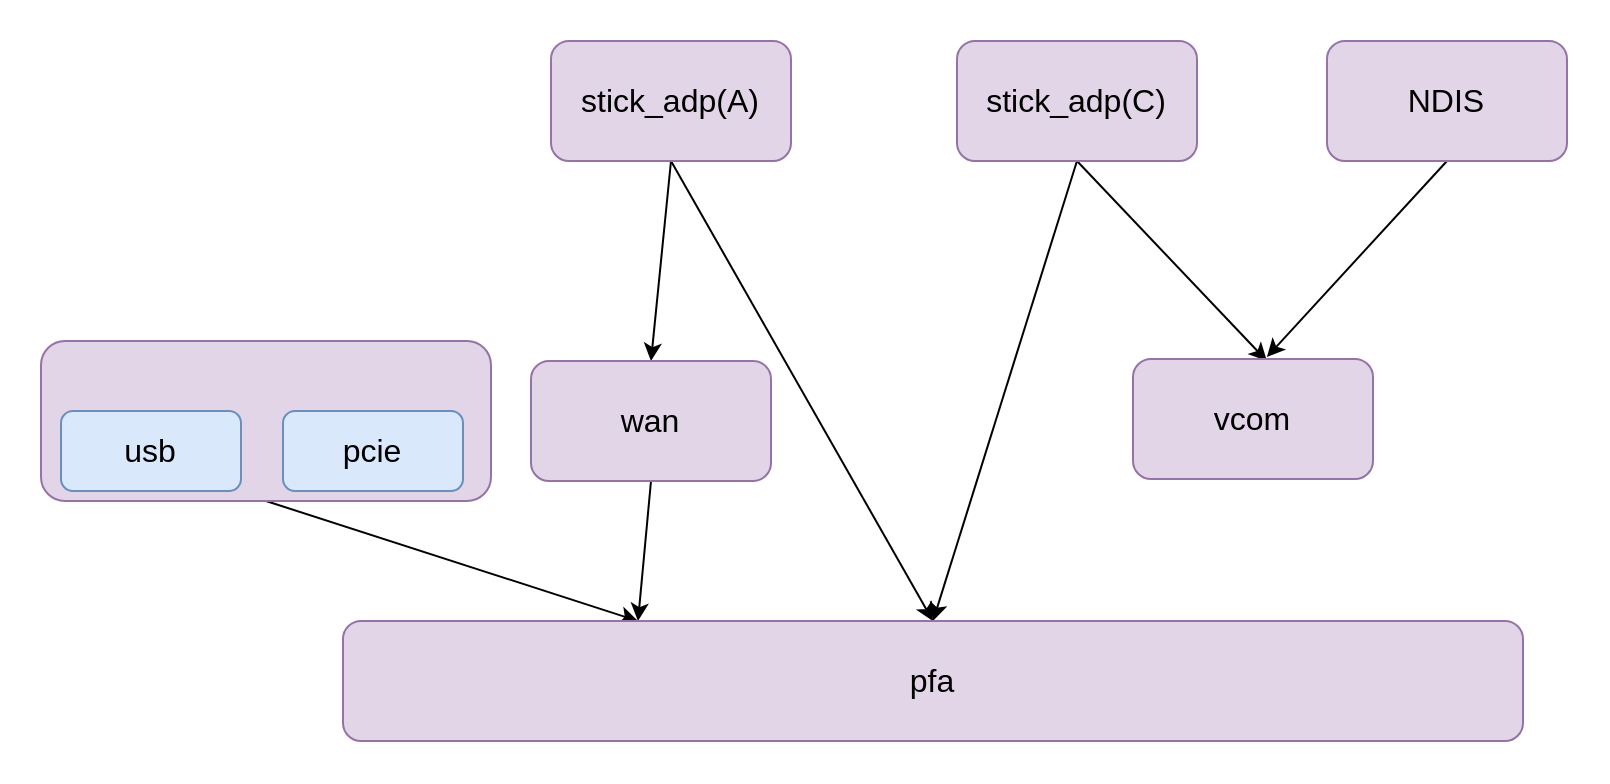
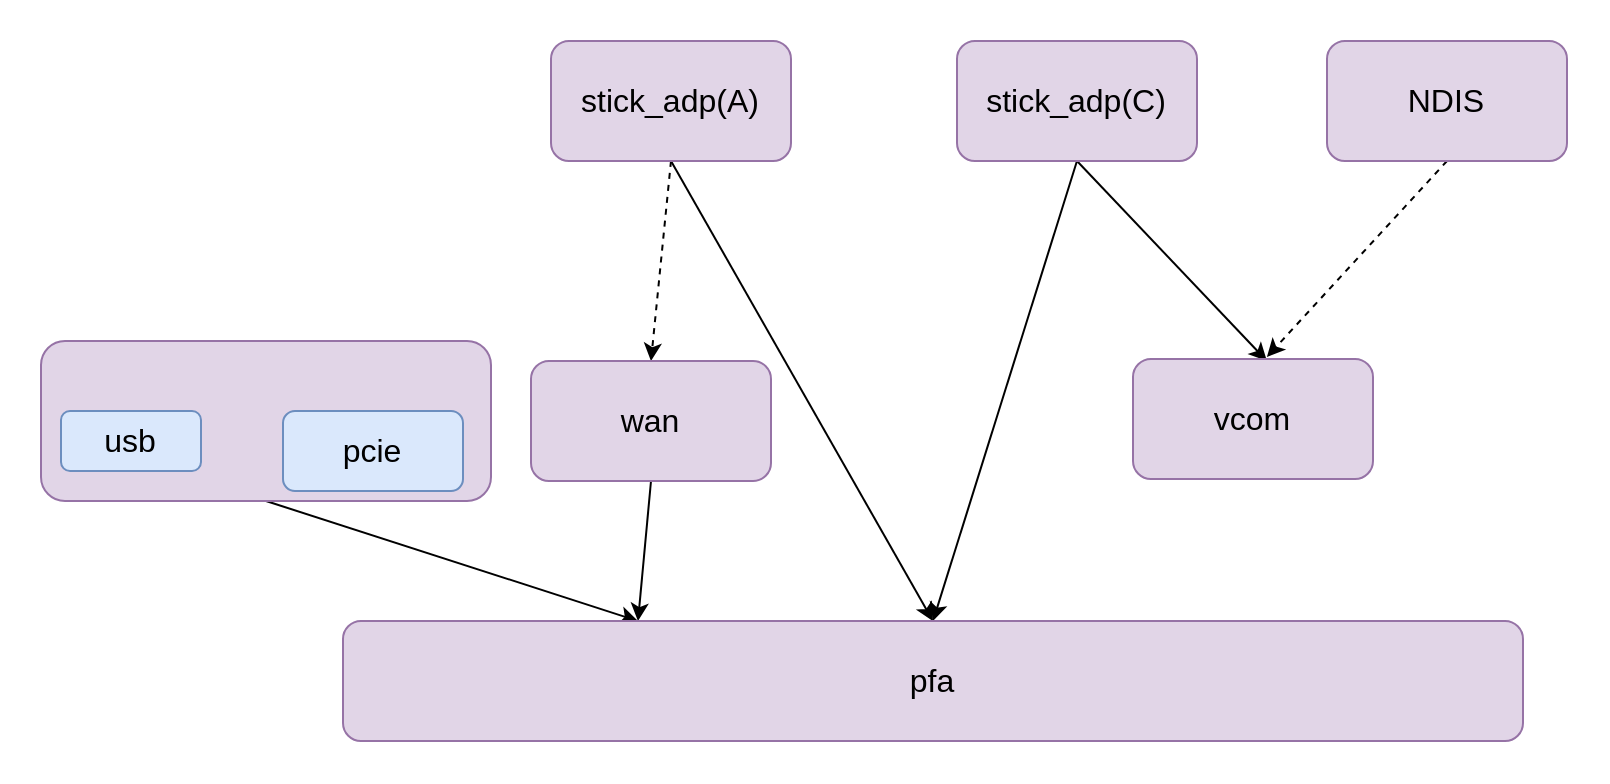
  <mxCell id="0" />
  <mxCell id="1" parent="0" />
  <mxCell id="2" style="edgeStyle=none;rounded=0;orthogonalLoop=1;jettySize=auto;html=1;exitX=0.5;exitY=1;exitDx=0;exitDy=0;entryX=0.25;entryY=0;entryDx=0;entryDy=0;" edge="1" parent="1" source="3" target="14"><mxGeometry relative="1" as="geometry" /></mxCell>
  <mxCell id="3" value="" style="rounded=1;whiteSpace=wrap;html=1;fillColor=#e1d5e7;strokeColor=#9673a6;" vertex="1" parent="1"><mxGeometry x="20" y="170" width="225" height="80" as="geometry" /></mxCell>
- <mxCell id="4" value="&lt;font style=&quot;font-size: 16px&quot;&gt;usb&lt;/font&gt;" style="rounded=1;whiteSpace=wrap;html=1;fillColor=#dae8fc;strokeColor=#6c8ebf;" vertex="1" parent="1"><mxGeometry x="30" y="205" width="90" height="40" as="geometry" /></mxCell>
+ <mxCell id="4" value="&lt;font style=&quot;font-size: 16px&quot;&gt;usb&lt;/font&gt;" style="rounded=1;whiteSpace=wrap;html=1;fillColor=#dae8fc;strokeColor=#6c8ebf;" vertex="1" parent="1"><mxGeometry x="30" y="205" width="70" height="30" as="geometry" /></mxCell>
  <mxCell id="5" value="&lt;font style=&quot;font-size: 16px&quot;&gt;pcie&lt;/font&gt;" style="rounded=1;whiteSpace=wrap;html=1;fillColor=#dae8fc;strokeColor=#6c8ebf;" vertex="1" parent="1"><mxGeometry x="141" y="205" width="90" height="40" as="geometry" /></mxCell>
- <mxCell id="6" style="edgeStyle=none;rounded=0;orthogonalLoop=1;jettySize=auto;html=1;exitX=0.5;exitY=1;exitDx=0;exitDy=0;entryX=0.5;entryY=0;entryDx=0;entryDy=0;" edge="1" parent="1" source="8" target="13"><mxGeometry relative="1" as="geometry" /></mxCell>
+ <mxCell id="6" style="edgeStyle=none;rounded=0;orthogonalLoop=1;jettySize=auto;html=1;exitX=0.5;exitY=1;exitDx=0;exitDy=0;entryX=0.5;entryY=0;entryDx=0;entryDy=0;dashed=1;" edge="1" parent="1" source="8" target="13"><mxGeometry relative="1" as="geometry" /></mxCell>
  <mxCell id="7" style="edgeStyle=none;rounded=0;orthogonalLoop=1;jettySize=auto;html=1;exitX=0.5;exitY=1;exitDx=0;exitDy=0;entryX=0.5;entryY=0;entryDx=0;entryDy=0;" edge="1" parent="1" source="8" target="14"><mxGeometry relative="1" as="geometry" /></mxCell>
  <mxCell id="8" value="&lt;font style=&quot;font-size: 16px&quot;&gt;stick_adp(A)&lt;/font&gt;" style="rounded=1;whiteSpace=wrap;html=1;fillColor=#e1d5e7;strokeColor=#9673a6;" vertex="1" parent="1"><mxGeometry x="275" y="20" width="120" height="60" as="geometry" /></mxCell>
  <mxCell id="9" style="edgeStyle=none;rounded=0;orthogonalLoop=1;jettySize=auto;html=1;exitX=0.5;exitY=1;exitDx=0;exitDy=0;entryX=0.5;entryY=0;entryDx=0;entryDy=0;" edge="1" parent="1" source="11" target="14"><mxGeometry relative="1" as="geometry" /></mxCell>
  <mxCell id="10" style="edgeStyle=none;rounded=0;orthogonalLoop=1;jettySize=auto;html=1;exitX=0.5;exitY=1;exitDx=0;exitDy=0;entryX=0.558;entryY=0.017;entryDx=0;entryDy=0;entryPerimeter=0;" edge="1" parent="1" source="11" target="17"><mxGeometry relative="1" as="geometry" /></mxCell>
  <mxCell id="11" value="&lt;font style=&quot;font-size: 16px&quot;&gt;stick_adp(C)&lt;/font&gt;" style="rounded=1;whiteSpace=wrap;html=1;fillColor=#e1d5e7;strokeColor=#9673a6;" vertex="1" parent="1"><mxGeometry x="478" y="20" width="120" height="60" as="geometry" /></mxCell>
  <mxCell id="12" style="edgeStyle=none;rounded=0;orthogonalLoop=1;jettySize=auto;html=1;exitX=0.5;exitY=1;exitDx=0;exitDy=0;entryX=0.25;entryY=0;entryDx=0;entryDy=0;" edge="1" parent="1" source="13" target="14"><mxGeometry relative="1" as="geometry" /></mxCell>
  <mxCell id="13" value="&lt;font style=&quot;font-size: 16px&quot;&gt;wan&lt;/font&gt;" style="rounded=1;whiteSpace=wrap;html=1;fillColor=#e1d5e7;strokeColor=#9673a6;" vertex="1" parent="1"><mxGeometry x="265" y="180" width="120" height="60" as="geometry" /></mxCell>
  <mxCell id="14" value="&lt;font style=&quot;font-size: 16px&quot;&gt;pfa&lt;/font&gt;" style="rounded=1;whiteSpace=wrap;html=1;fillColor=#e1d5e7;strokeColor=#9673a6;" vertex="1" parent="1"><mxGeometry x="171" y="310" width="590" height="60" as="geometry" /></mxCell>
- <mxCell id="15" style="edgeStyle=none;rounded=0;orthogonalLoop=1;jettySize=auto;html=1;exitX=0.5;exitY=1;exitDx=0;exitDy=0;entryX=0.558;entryY=-0.017;entryDx=0;entryDy=0;entryPerimeter=0;" edge="1" parent="1" source="16" target="17"><mxGeometry relative="1" as="geometry" /></mxCell>
+ <mxCell id="15" style="edgeStyle=none;rounded=0;orthogonalLoop=1;jettySize=auto;html=1;exitX=0.5;exitY=1;exitDx=0;exitDy=0;entryX=0.558;entryY=-0.017;entryDx=0;entryDy=0;entryPerimeter=0;dashed=1;" edge="1" parent="1" source="16" target="17"><mxGeometry relative="1" as="geometry" /></mxCell>
  <mxCell id="16" value="&lt;font style=&quot;font-size: 16px&quot;&gt;NDIS&lt;/font&gt;" style="rounded=1;whiteSpace=wrap;html=1;fillColor=#e1d5e7;strokeColor=#9673a6;" vertex="1" parent="1"><mxGeometry x="663" y="20" width="120" height="60" as="geometry" /></mxCell>
  <mxCell id="17" value="&lt;font style=&quot;font-size: 16px&quot;&gt;vcom&lt;/font&gt;" style="rounded=1;whiteSpace=wrap;html=1;fillColor=#e1d5e7;strokeColor=#9673a6;" vertex="1" parent="1"><mxGeometry x="566" y="179" width="120" height="60" as="geometry" /></mxCell>
